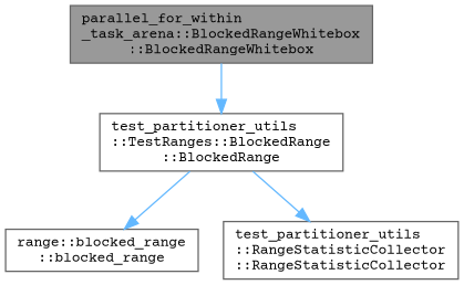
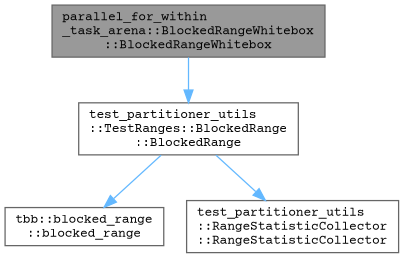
  digraph {
    rankdir=TB
    fontname="Courier Prime"
    node [color=grey40 fillcolor=white fontname="Courier Prime" fontsize=10 shape=box style=filled]
    edge [color=steelblue1 fontname="Courier Prime" fontsize=10 labelfontname=Helvetica labelfontsize=10 style=solid]
    n1 [color=gray40 fillcolor=grey60 fontcolor=black height=0.2 label="parallel_for_within\l_task_arena::BlockedRangeWhitebox\l::BlockedRangeWhitebox" width=0.4]
    n2 [height=0.2 label="test_partitioner_utils\l::TestRanges::BlockedRange\l::BlockedRange" width=0.4]
-   n3 [height=0.2 label="range::blocked_range\l::blocked_range" width=0.4]
+   n3 [height=0.2 label="tbb::blocked_range\l::blocked_range" width=0.4]
    n4 [height=0.2 label="test_partitioner_utils\l::RangeStatisticCollector\l::RangeStatisticCollector" width=0.4]
    n1 -> n2
    n2 -> n3
    n2 -> n4
  }
